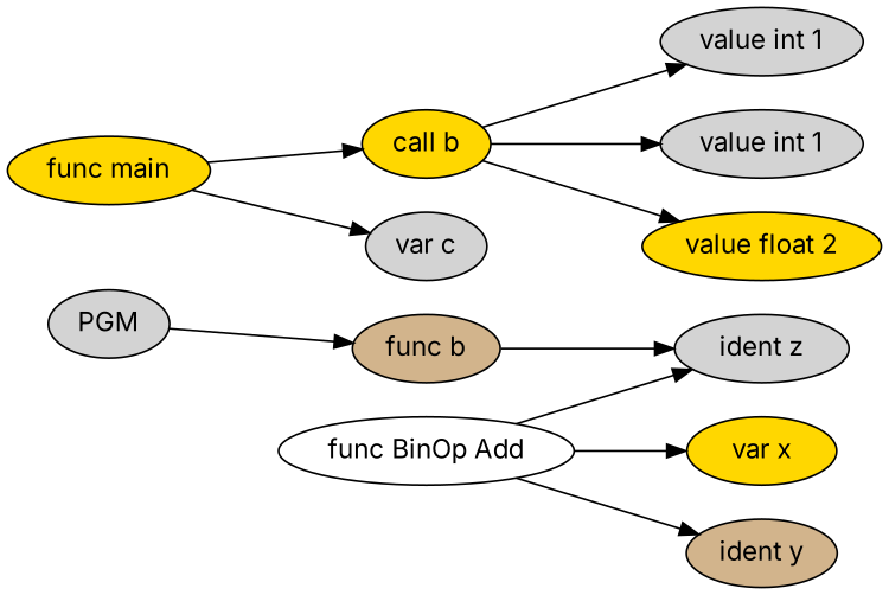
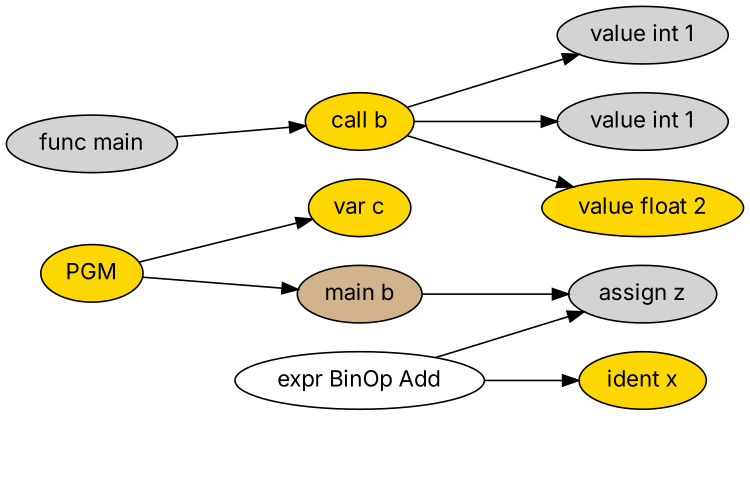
  digraph {
    fontname=Inter
    rankdir=LR
    node [fillcolor=gold fontname=Inter shape=ellipse style=filled]
    edge [fontname=Inter]
-   n1 [fillcolor=lightgrey label=PGM]
-   n2 [fillcolor=lightgrey label="var c"]
-   n3 [fillcolor=tan label="func b"]
-   n4 [fillcolor=lightgrey label="ident z"]
-   n5 [label="func main"]
+   n1 [label=PGM]
+   n2 [label="var c"]
+   n3 [fillcolor=tan label="main b"]
+   n4 [fillcolor=lightgrey label="assign z"]
+   n5 [fillcolor=lightgrey label="func main"]
    n6 [label="call b"]
-   n7 [fillcolor=white label="func BinOp Add"]
-   n8 [label="var x"]
-   n9 [fillcolor=tan label="ident y"]
+   n7 [fillcolor=white label="expr BinOp Add"]
+   n8 [label="ident x"]
    n10 [fillcolor=lightgrey label="value int 1"]
    n11 [fillcolor=lightgrey label="value int 1"]
    n12 [label="value float 2"]
-   n5 -> n2
+   n1 -> n2
    n1 -> n3
    n3 -> n4
    n5 -> n6
    n6 -> n10
    n6 -> n11
    n6 -> n12
    n7 -> n4
    n7 -> n8
-   n7 -> n9
  }
